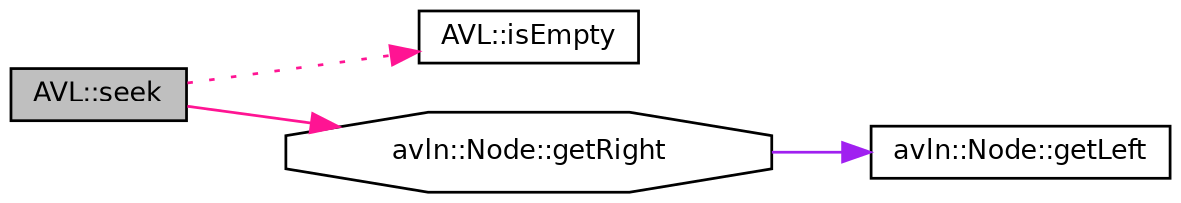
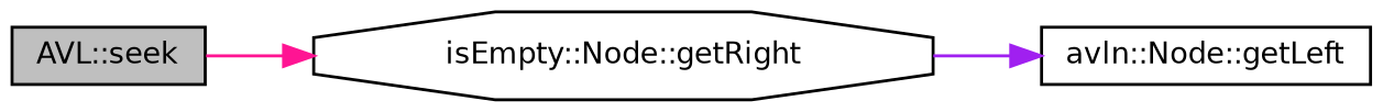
  digraph {
    rankdir=LR
    node [color=black fillcolor=white fontname=Helvetica fontsize=10 shape=box style=filled]
    edge [color=deeppink fontname=Helvetica fontsize=10 labelfontname=Helvetica labelfontsize=10 style=solid]
    n1 [fillcolor=grey75 fontcolor=black height=0.2 label="AVL::seek" width=0.4]
-   n2 [height=0.2 label="AVL::isEmpty" width=0.4]
-   n3 [height=0.2 label="avln::Node::getRight" shape=octagon width=0.4]
+   n3 [height=0.2 label="isEmpty::Node::getRight" shape=octagon width=0.4]
    n4 [height=0.2 label="avln::Node::getLeft" width=0.4]
-   n1 -> n2 [style=dotted]
    n1 -> n3
    n3 -> n4 [color=purple]
  }
